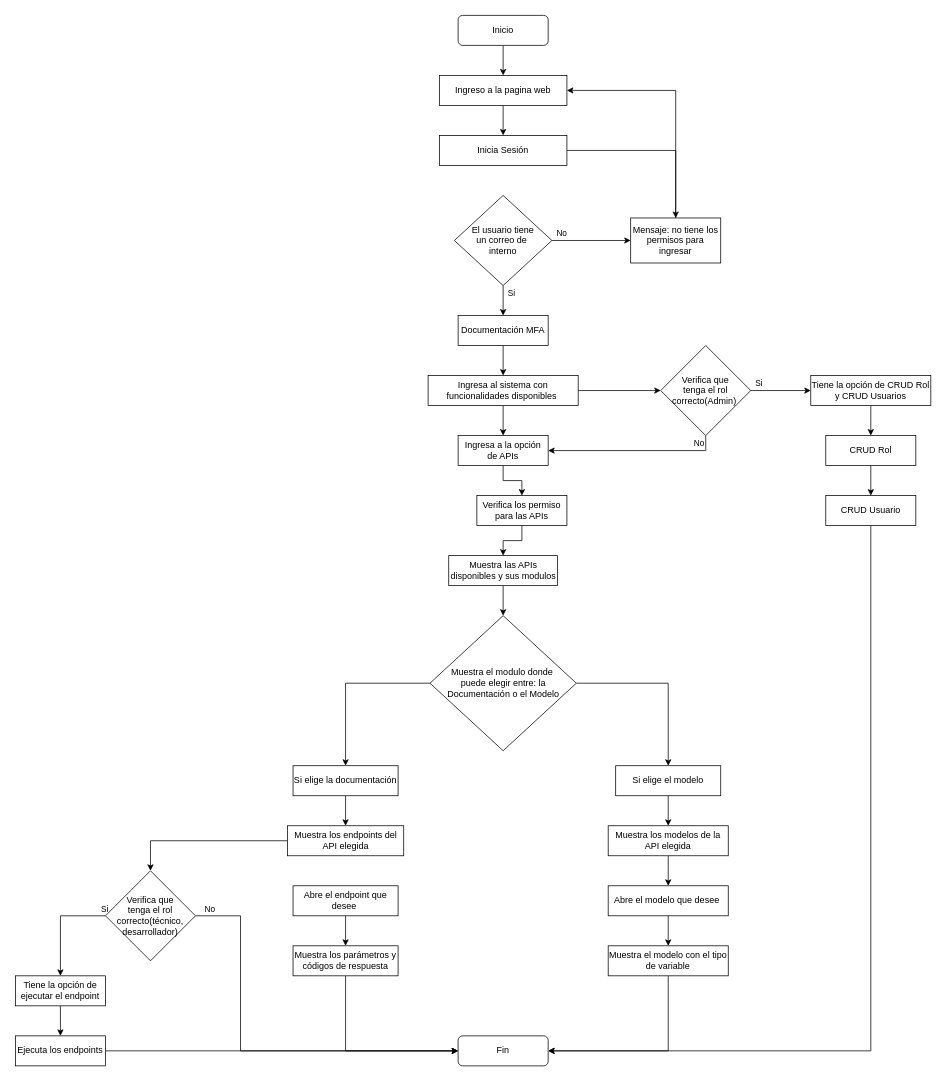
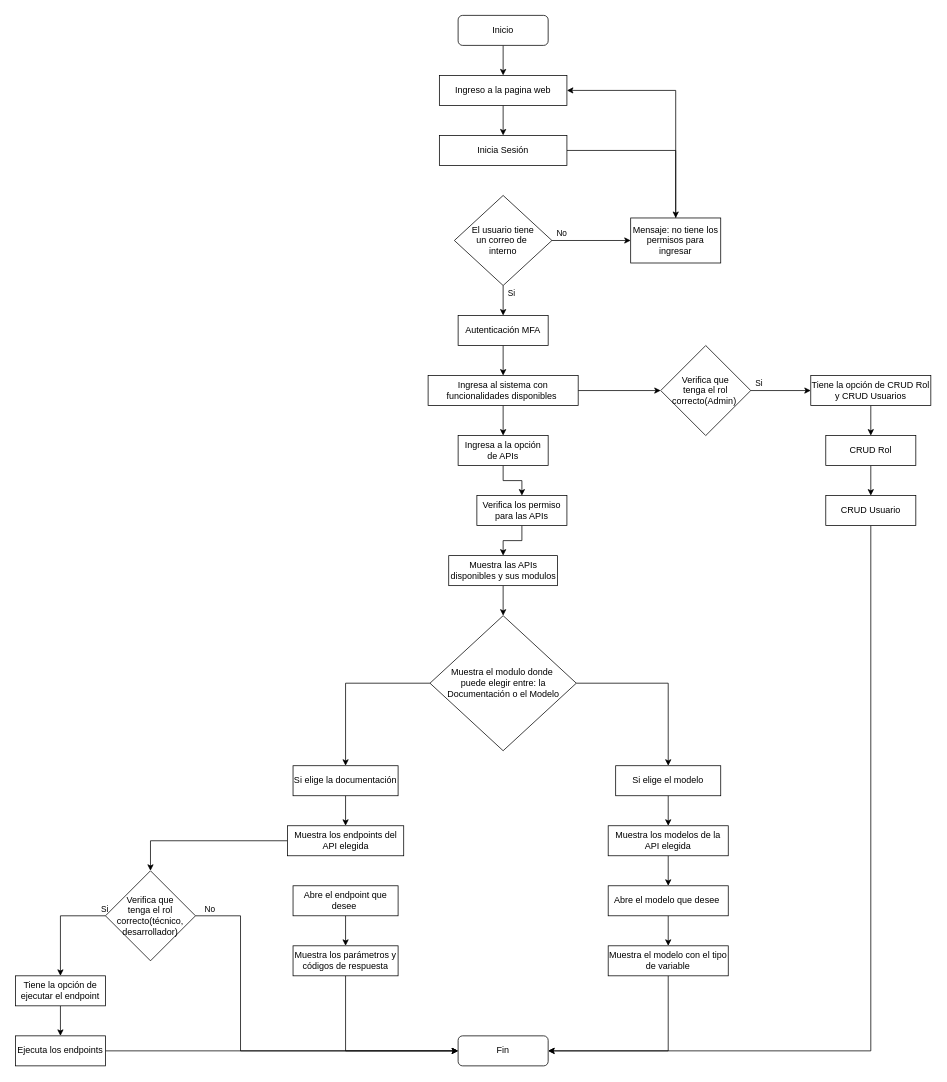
  <mxCell id="0" />
  <mxCell id="1" parent="0" />
  <mxCell id="2" style="edgeStyle=orthogonalEdgeStyle;rounded=0;orthogonalLoop=1;jettySize=auto;html=1;" parent="1" source="3" target="6" edge="1"><mxGeometry relative="1" as="geometry" /></mxCell>
  <mxCell id="3" value="Inicio" style="rounded=1;whiteSpace=wrap;html=1;fontSize=12;glass=0;strokeWidth=1;shadow=0;" parent="1" vertex="1"><mxGeometry x="610" y="20" width="120" height="40" as="geometry" /></mxCell>
  <mxCell id="4" value="Fin" style="rounded=1;whiteSpace=wrap;html=1;fontSize=12;glass=0;strokeWidth=1;shadow=0;" parent="1" vertex="1"><mxGeometry x="610" y="1380" width="120" height="40" as="geometry" /></mxCell>
  <mxCell id="5" value="" style="edgeStyle=orthogonalEdgeStyle;rounded=0;orthogonalLoop=1;jettySize=auto;html=1;" parent="1" source="6" target="8" edge="1"><mxGeometry relative="1" as="geometry" /></mxCell>
  <mxCell id="6" value="Ingreso a la pagina web" style="rounded=0;whiteSpace=wrap;html=1;" parent="1" vertex="1"><mxGeometry x="585" y="100" width="170" height="40" as="geometry" /></mxCell>
  <mxCell id="7" value="" style="edgeStyle=orthogonalEdgeStyle;rounded=0;orthogonalLoop=1;jettySize=auto;html=1;" parent="1" source="8" target="15" edge="1"><mxGeometry relative="1" as="geometry" /></mxCell>
  <mxCell id="8" value="Inicia Sesión" style="rounded=0;whiteSpace=wrap;html=1;" parent="1" vertex="1"><mxGeometry x="585" y="180" width="170" height="40" as="geometry" /></mxCell>
  <mxCell id="9" value="" style="edgeStyle=orthogonalEdgeStyle;rounded=0;orthogonalLoop=1;jettySize=auto;html=1;" parent="1" source="13" target="15" edge="1"><mxGeometry relative="1" as="geometry" /></mxCell>
  <mxCell id="10" value="No" style="edgeLabel;html=1;align=center;verticalAlign=middle;resizable=0;points=[];" parent="9" vertex="1" connectable="0"><mxGeometry x="-0.192" y="-1" relative="1" as="geometry"><mxPoint x="-30" y="-11" as="offset" /></mxGeometry></mxCell>
  <mxCell id="11" value="" style="edgeStyle=orthogonalEdgeStyle;rounded=0;orthogonalLoop=1;jettySize=auto;html=1;" parent="1" source="13" target="17" edge="1"><mxGeometry relative="1" as="geometry" /></mxCell>
  <mxCell id="12" value="Si" style="edgeLabel;html=1;align=center;verticalAlign=middle;resizable=0;points=[];" parent="11" vertex="1" connectable="0"><mxGeometry x="-0.462" y="2" relative="1" as="geometry"><mxPoint x="8" y="-1" as="offset" /></mxGeometry></mxCell>
  <mxCell id="13" value="El usuario tiene&lt;div&gt;un correo de&amp;nbsp;&lt;/div&gt;&lt;div&gt;interno&lt;/div&gt;" style="rhombus;whiteSpace=wrap;html=1;rounded=0;" parent="1" vertex="1"><mxGeometry x="605" y="260" width="130" height="120" as="geometry" /></mxCell>
  <mxCell id="14" style="edgeStyle=orthogonalEdgeStyle;rounded=0;orthogonalLoop=1;jettySize=auto;html=1;entryX=1;entryY=0.5;entryDx=0;entryDy=0;" parent="1" source="15" target="6" edge="1"><mxGeometry relative="1" as="geometry"><Array as="points"><mxPoint x="900" y="120" /></Array></mxGeometry></mxCell>
  <mxCell id="15" value="Mensaje: no tiene los permisos para ingresar" style="whiteSpace=wrap;html=1;rounded=0;" parent="1" vertex="1"><mxGeometry x="840" y="290" width="120" height="60" as="geometry" /></mxCell>
  <mxCell id="16" value="" style="edgeStyle=orthogonalEdgeStyle;rounded=0;orthogonalLoop=1;jettySize=auto;html=1;" edge="1" parent="1" source="17" target="54"><mxGeometry relative="1" as="geometry" /></mxCell>
- <mxCell id="17" value="Documentación MFA" style="whiteSpace=wrap;html=1;rounded=0;" parent="1" vertex="1"><mxGeometry x="610" y="420" width="120" height="40" as="geometry" /></mxCell>
+ <mxCell id="17" value="Autenticación MFA" style="whiteSpace=wrap;html=1;rounded=0;" parent="1" vertex="1"><mxGeometry x="610" y="420" width="120" height="40" as="geometry" /></mxCell>
  <mxCell id="18" value="" style="edgeStyle=orthogonalEdgeStyle;rounded=0;orthogonalLoop=1;jettySize=auto;html=1;" parent="1" source="19" target="21" edge="1"><mxGeometry relative="1" as="geometry" /></mxCell>
  <mxCell id="19" value="Ingresa a la opción de APIs" style="whiteSpace=wrap;html=1;rounded=0;" parent="1" vertex="1"><mxGeometry x="610" y="580" width="120" height="40" as="geometry" /></mxCell>
  <mxCell id="20" value="" style="edgeStyle=orthogonalEdgeStyle;rounded=0;orthogonalLoop=1;jettySize=auto;html=1;" parent="1" source="21" target="23" edge="1"><mxGeometry relative="1" as="geometry" /></mxCell>
  <mxCell id="21" value="Verifica los permiso para las APIs" style="whiteSpace=wrap;html=1;rounded=0;" parent="1" vertex="1"><mxGeometry x="635" y="660" width="120" height="40" as="geometry" /></mxCell>
  <mxCell id="22" value="" style="edgeStyle=orthogonalEdgeStyle;rounded=0;orthogonalLoop=1;jettySize=auto;html=1;" parent="1" source="23" target="26" edge="1"><mxGeometry relative="1" as="geometry" /></mxCell>
  <mxCell id="23" value="Muestra las APIs disponibles y sus modulos" style="whiteSpace=wrap;html=1;rounded=0;" parent="1" vertex="1"><mxGeometry x="597.5" y="740" width="145" height="40" as="geometry" /></mxCell>
  <mxCell id="24" value="" style="edgeStyle=orthogonalEdgeStyle;rounded=0;orthogonalLoop=1;jettySize=auto;html=1;" parent="1" source="26" target="28" edge="1"><mxGeometry relative="1" as="geometry" /></mxCell>
  <mxCell id="25" value="" style="edgeStyle=orthogonalEdgeStyle;rounded=0;orthogonalLoop=1;jettySize=auto;html=1;" edge="1" parent="1" source="26" target="30"><mxGeometry relative="1" as="geometry" /></mxCell>
  <mxCell id="26" value="&lt;div&gt;Muestra el modulo donde&amp;nbsp;&lt;/div&gt;&lt;div&gt;puede elegir entre: la Documentación o el Modelo&lt;/div&gt;" style="rhombus;whiteSpace=wrap;html=1;rounded=0;" parent="1" vertex="1"><mxGeometry x="572.5" y="820" width="195" height="180" as="geometry" /></mxCell>
  <mxCell id="27" value="" style="edgeStyle=orthogonalEdgeStyle;rounded=0;orthogonalLoop=1;jettySize=auto;html=1;" edge="1" parent="1" source="28" target="32"><mxGeometry relative="1" as="geometry" /></mxCell>
  <mxCell id="28" value="Si elige la documentación" style="whiteSpace=wrap;html=1;rounded=0;" parent="1" vertex="1"><mxGeometry x="390" y="1020" width="140" height="40" as="geometry" /></mxCell>
  <mxCell id="29" value="" style="edgeStyle=orthogonalEdgeStyle;rounded=0;orthogonalLoop=1;jettySize=auto;html=1;" edge="1" parent="1" source="30" target="34"><mxGeometry relative="1" as="geometry" /></mxCell>
  <mxCell id="30" value="Si elige el modelo" style="whiteSpace=wrap;html=1;rounded=0;" vertex="1" parent="1"><mxGeometry x="820" y="1020" width="140" height="40" as="geometry" /></mxCell>
  <mxCell id="31" value="" style="edgeStyle=orthogonalEdgeStyle;rounded=0;orthogonalLoop=1;jettySize=auto;html=1;" edge="1" parent="1" source="32" target="47"><mxGeometry relative="1" as="geometry" /></mxCell>
  <mxCell id="32" value="Muestra los endpoints del API elegida" style="whiteSpace=wrap;html=1;rounded=0;" vertex="1" parent="1"><mxGeometry x="382.5" y="1100" width="155" height="40" as="geometry" /></mxCell>
  <mxCell id="33" value="" style="edgeStyle=orthogonalEdgeStyle;rounded=0;orthogonalLoop=1;jettySize=auto;html=1;" edge="1" parent="1" source="34" target="40"><mxGeometry relative="1" as="geometry" /></mxCell>
  <mxCell id="34" value="Muestra los modelos de la API elegida" style="whiteSpace=wrap;html=1;rounded=0;" vertex="1" parent="1"><mxGeometry x="810" y="1100" width="160" height="40" as="geometry" /></mxCell>
  <mxCell id="35" value="" style="edgeStyle=orthogonalEdgeStyle;rounded=0;orthogonalLoop=1;jettySize=auto;html=1;" edge="1" parent="1" source="36" target="38"><mxGeometry relative="1" as="geometry" /></mxCell>
  <mxCell id="36" value="Abre el endpoint que desee&amp;nbsp;" style="whiteSpace=wrap;html=1;rounded=0;" vertex="1" parent="1"><mxGeometry x="390" y="1180" width="140" height="40" as="geometry" /></mxCell>
  <mxCell id="37" style="edgeStyle=orthogonalEdgeStyle;rounded=0;orthogonalLoop=1;jettySize=auto;html=1;" edge="1" parent="1" source="38" target="4"><mxGeometry relative="1" as="geometry"><Array as="points"><mxPoint x="460" y="1400" /></Array></mxGeometry></mxCell>
  <mxCell id="38" value="Muestra los parámetros y códigos de respuesta" style="whiteSpace=wrap;html=1;rounded=0;" vertex="1" parent="1"><mxGeometry x="390" y="1260" width="140" height="40" as="geometry" /></mxCell>
  <mxCell id="39" value="" style="edgeStyle=orthogonalEdgeStyle;rounded=0;orthogonalLoop=1;jettySize=auto;html=1;" edge="1" parent="1" source="40" target="42"><mxGeometry relative="1" as="geometry" /></mxCell>
  <mxCell id="40" value="Abre el modelo que desee&amp;nbsp;" style="whiteSpace=wrap;html=1;rounded=0;" vertex="1" parent="1"><mxGeometry x="810" y="1180" width="160" height="40" as="geometry" /></mxCell>
  <mxCell id="41" style="edgeStyle=orthogonalEdgeStyle;rounded=0;orthogonalLoop=1;jettySize=auto;html=1;" edge="1" parent="1" source="42" target="4"><mxGeometry relative="1" as="geometry"><Array as="points"><mxPoint x="890" y="1400" /></Array></mxGeometry></mxCell>
  <mxCell id="42" value="Muestra el modelo con el tipo de variable" style="whiteSpace=wrap;html=1;rounded=0;" vertex="1" parent="1"><mxGeometry x="810" y="1260" width="160" height="40" as="geometry" /></mxCell>
  <mxCell id="43" style="edgeStyle=orthogonalEdgeStyle;rounded=0;orthogonalLoop=1;jettySize=auto;html=1;" edge="1" parent="1" source="47" target="4"><mxGeometry relative="1" as="geometry"><Array as="points"><mxPoint x="320" y="1220" /><mxPoint x="320" y="1400" /></Array></mxGeometry></mxCell>
  <mxCell id="44" value="No" style="edgeLabel;html=1;align=center;verticalAlign=middle;resizable=0;points=[];" vertex="1" connectable="0" parent="43"><mxGeometry x="-0.858" y="-1" relative="1" as="geometry"><mxPoint x="-20" y="-11" as="offset" /></mxGeometry></mxCell>
  <mxCell id="45" value="" style="edgeStyle=orthogonalEdgeStyle;rounded=0;orthogonalLoop=1;jettySize=auto;html=1;" edge="1" parent="1" source="47" target="49"><mxGeometry relative="1" as="geometry"><Array as="points"><mxPoint x="80" y="1220" /></Array></mxGeometry></mxCell>
  <mxCell id="46" value="Si" style="edgeLabel;html=1;align=center;verticalAlign=middle;resizable=0;points=[];" vertex="1" connectable="0" parent="45"><mxGeometry x="-0.176" y="-2" relative="1" as="geometry"><mxPoint x="56" y="-8" as="offset" /></mxGeometry></mxCell>
  <mxCell id="47" value="Verifica que&lt;div&gt;&amp;nbsp;tenga el rol&amp;nbsp;&lt;/div&gt;&lt;div&gt;correcto(técnico, desarrollador)&lt;/div&gt;" style="rhombus;whiteSpace=wrap;html=1;rounded=0;" vertex="1" parent="1"><mxGeometry x="140" y="1160" width="120" height="120" as="geometry" /></mxCell>
  <mxCell id="48" value="" style="edgeStyle=orthogonalEdgeStyle;rounded=0;orthogonalLoop=1;jettySize=auto;html=1;" edge="1" parent="1" source="49" target="51"><mxGeometry relative="1" as="geometry" /></mxCell>
  <mxCell id="49" value="Tiene la opción de ejecutar el endpoint" style="whiteSpace=wrap;html=1;rounded=0;" vertex="1" parent="1"><mxGeometry x="20" y="1300" width="120" height="40" as="geometry" /></mxCell>
  <mxCell id="50" style="edgeStyle=orthogonalEdgeStyle;rounded=0;orthogonalLoop=1;jettySize=auto;html=1;" edge="1" parent="1" source="51" target="4"><mxGeometry relative="1" as="geometry" /></mxCell>
  <mxCell id="51" value="Ejecuta los endpoints" style="whiteSpace=wrap;html=1;rounded=0;" vertex="1" parent="1"><mxGeometry x="20" y="1380" width="120" height="40" as="geometry" /></mxCell>
  <mxCell id="52" style="edgeStyle=orthogonalEdgeStyle;rounded=0;orthogonalLoop=1;jettySize=auto;html=1;" edge="1" parent="1" source="54" target="19"><mxGeometry relative="1" as="geometry" /></mxCell>
  <mxCell id="53" style="edgeStyle=orthogonalEdgeStyle;rounded=0;orthogonalLoop=1;jettySize=auto;html=1;" edge="1" parent="1" source="54" target="59"><mxGeometry relative="1" as="geometry" /></mxCell>
  <mxCell id="54" value="Ingresa al sistema con funcionalidades disponibles&amp;nbsp;" style="whiteSpace=wrap;html=1;rounded=0;" vertex="1" parent="1"><mxGeometry x="570" y="500" width="200" height="40" as="geometry" /></mxCell>
- <mxCell id="55" style="edgeStyle=orthogonalEdgeStyle;rounded=0;orthogonalLoop=1;jettySize=auto;html=1;" edge="1" parent="1" source="59" target="19"><mxGeometry relative="1" as="geometry"><Array as="points"><mxPoint x="940" y="600" /></Array></mxGeometry></mxCell>
- <mxCell id="56" value="No" style="edgeLabel;html=1;align=center;verticalAlign=middle;resizable=0;points=[];" vertex="1" connectable="0" parent="55"><mxGeometry x="-0.175" y="4" relative="1" as="geometry"><mxPoint x="65" y="-14" as="offset" /></mxGeometry></mxCell>
  <mxCell id="57" value="" style="edgeStyle=orthogonalEdgeStyle;rounded=0;orthogonalLoop=1;jettySize=auto;html=1;" edge="1" parent="1" source="59" target="61"><mxGeometry relative="1" as="geometry" /></mxCell>
  <mxCell id="58" value="Si" style="edgeLabel;html=1;align=center;verticalAlign=middle;resizable=0;points=[];" vertex="1" connectable="0" parent="57"><mxGeometry x="-0.176" y="1" relative="1" as="geometry"><mxPoint x="-23" y="-9" as="offset" /></mxGeometry></mxCell>
  <mxCell id="59" value="Verifica que&lt;div&gt;&amp;nbsp;tenga el rol&amp;nbsp;&lt;/div&gt;&lt;div&gt;correcto(Admin)&amp;nbsp;&lt;/div&gt;" style="rhombus;whiteSpace=wrap;html=1;rounded=0;" vertex="1" parent="1"><mxGeometry x="880" y="460" width="120" height="120" as="geometry" /></mxCell>
  <mxCell id="60" value="" style="edgeStyle=orthogonalEdgeStyle;rounded=0;orthogonalLoop=1;jettySize=auto;html=1;" edge="1" parent="1" source="61" target="63"><mxGeometry relative="1" as="geometry" /></mxCell>
  <mxCell id="61" value="Tiene la opción de CRUD Rol y CRUD Usuarios" style="whiteSpace=wrap;html=1;rounded=0;" vertex="1" parent="1"><mxGeometry x="1080" y="500" width="160" height="40" as="geometry" /></mxCell>
  <mxCell id="62" value="" style="edgeStyle=orthogonalEdgeStyle;rounded=0;orthogonalLoop=1;jettySize=auto;html=1;" edge="1" parent="1" source="63" target="65"><mxGeometry relative="1" as="geometry" /></mxCell>
  <mxCell id="63" value="CRUD Rol" style="whiteSpace=wrap;html=1;rounded=0;" vertex="1" parent="1"><mxGeometry x="1100" y="580" width="120" height="40" as="geometry" /></mxCell>
  <mxCell id="64" style="edgeStyle=orthogonalEdgeStyle;rounded=0;orthogonalLoop=1;jettySize=auto;html=1;" edge="1" parent="1" source="65" target="4"><mxGeometry relative="1" as="geometry"><Array as="points"><mxPoint x="1160" y="1400" /></Array></mxGeometry></mxCell>
  <mxCell id="65" value="CRUD Usuario" style="whiteSpace=wrap;html=1;rounded=0;" vertex="1" parent="1"><mxGeometry x="1100" y="660" width="120" height="40" as="geometry" /></mxCell>
